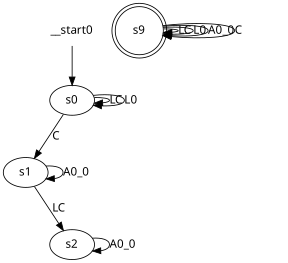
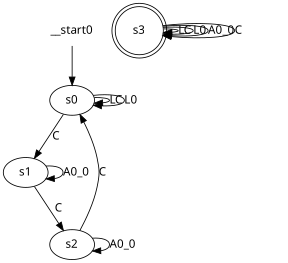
  digraph {
    fontname="Noto Sans"
    node [fontname="Noto Sans"]
    edge [fontname="Noto Sans"]
    n1 [label=s0]
    n2 [label=s1]
    n3 [label=s2]
-   n4 [label=s9 shape=doublecircle]
+   n4 [label=s3 shape=doublecircle]
    __start0 [shape=none]
    n1 -> n1 [label=LC]
    n1 -> n1 [label=L0]
    n1 -> n2 [label=C]
    n2 -> n2 [label=A0_0]
-   n2 -> n3 [label=LC]
+   n2 -> n3 [label=C]
+   n3 -> n1 [label=C]
    n3 -> n3 [label=A0_0]
    n4 -> n4 [label=LC]
    n4 -> n4 [label=L0]
    n4 -> n4 [label=A0_0]
    n4 -> n4 [label=C]
    __start0 -> n1
  }
